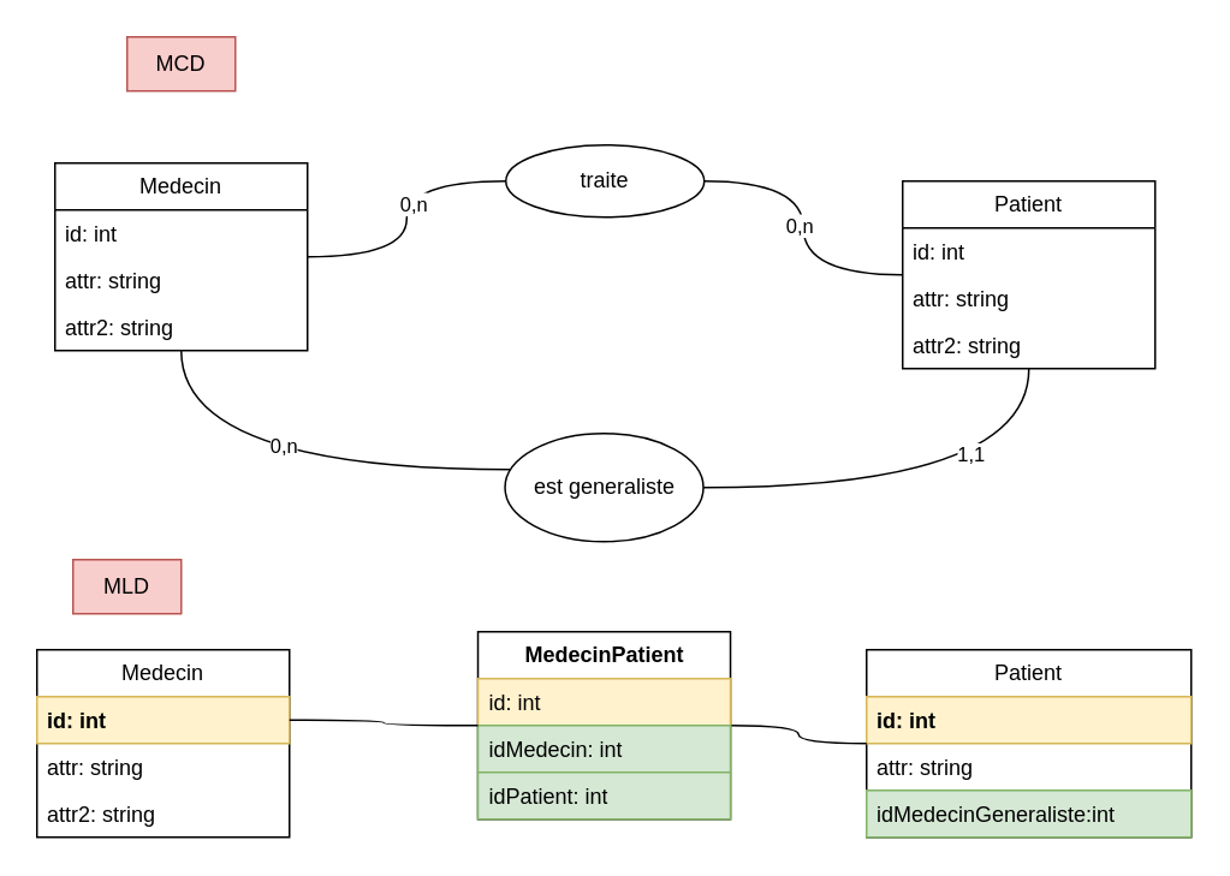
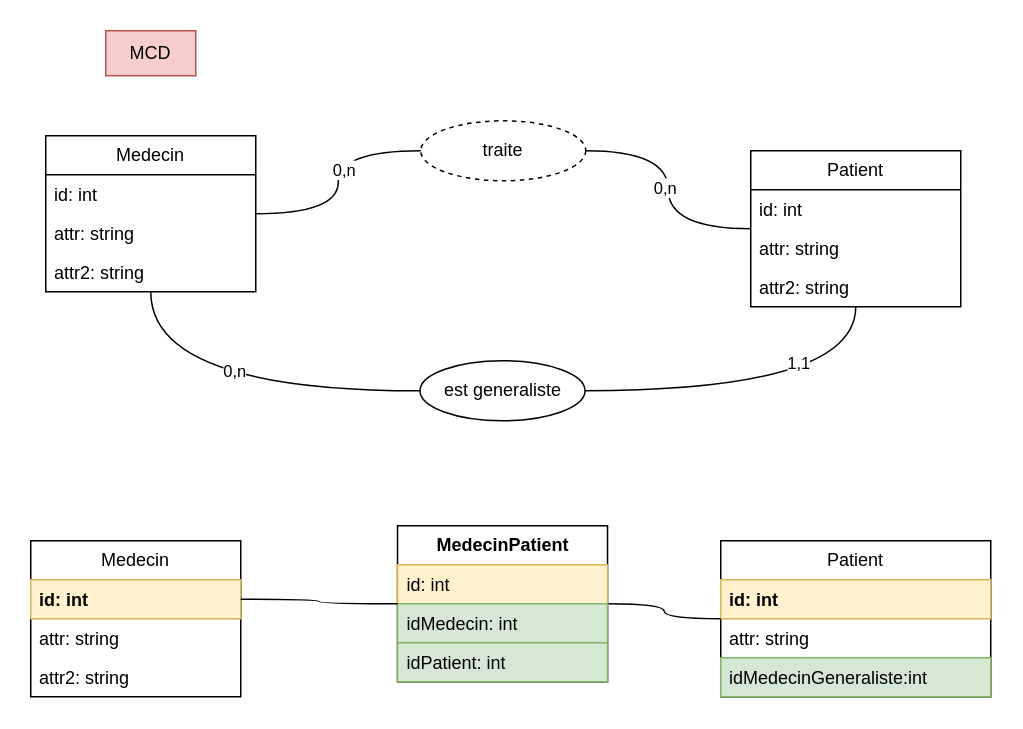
  <mxCell id="0" />
  <mxCell id="1" parent="0" />
  <mxCell id="2" value="Medecin" style="swimlane;fontStyle=0;childLayout=stackLayout;horizontal=1;startSize=26;fillColor=none;horizontalStack=0;resizeParent=1;resizeParentMax=0;resizeLast=0;collapsible=1;marginBottom=0;whiteSpace=wrap;html=1;" vertex="1" parent="1"><mxGeometry x="30" y="90" width="140" height="104" as="geometry" /></mxCell>
  <mxCell id="3" value="id: int" style="text;strokeColor=none;fillColor=none;align=left;verticalAlign=top;spacingLeft=4;spacingRight=4;overflow=hidden;rotatable=0;points=[[0,0.5],[1,0.5]];portConstraint=eastwest;whiteSpace=wrap;html=1;" vertex="1" parent="2"><mxGeometry y="26" width="140" height="26" as="geometry" /></mxCell>
  <mxCell id="4" value="attr: string" style="text;strokeColor=none;fillColor=none;align=left;verticalAlign=top;spacingLeft=4;spacingRight=4;overflow=hidden;rotatable=0;points=[[0,0.5],[1,0.5]];portConstraint=eastwest;whiteSpace=wrap;html=1;" vertex="1" parent="2"><mxGeometry y="52" width="140" height="26" as="geometry" /></mxCell>
  <mxCell id="5" value="attr2: string" style="text;strokeColor=none;fillColor=none;align=left;verticalAlign=top;spacingLeft=4;spacingRight=4;overflow=hidden;rotatable=0;points=[[0,0.5],[1,0.5]];portConstraint=eastwest;whiteSpace=wrap;html=1;" vertex="1" parent="2"><mxGeometry y="78" width="140" height="26" as="geometry" /></mxCell>
- <mxCell id="6" value="traite" style="ellipse;whiteSpace=wrap;html=1;" vertex="1" parent="1"><mxGeometry x="280" y="80" width="110" height="40" as="geometry" /></mxCell>
+ <mxCell id="6" value="traite" style="ellipse;whiteSpace=wrap;html=1;dashed=1;" vertex="1" parent="1"><mxGeometry x="280" y="80" width="110" height="40" as="geometry" /></mxCell>
  <mxCell id="7" style="edgeStyle=orthogonalEdgeStyle;rounded=0;orthogonalLoop=1;jettySize=auto;html=1;endArrow=none;startFill=0;curved=1;" edge="1" parent="1" source="2" target="6"><mxGeometry relative="1" as="geometry"><mxPoint x="290" y="-90" as="sourcePoint" /></mxGeometry></mxCell>
  <mxCell id="8" value="0,n" style="edgeLabel;html=1;align=center;verticalAlign=middle;resizable=0;points=[];" vertex="1" connectable="0" parent="7"><mxGeometry x="0.124" y="-3" relative="1" as="geometry"><mxPoint as="offset" /></mxGeometry></mxCell>
  <mxCell id="9" value="Patient" style="swimlane;fontStyle=0;childLayout=stackLayout;horizontal=1;startSize=26;fillColor=none;horizontalStack=0;resizeParent=1;resizeParentMax=0;resizeLast=0;collapsible=1;marginBottom=0;whiteSpace=wrap;html=1;" vertex="1" parent="1"><mxGeometry x="500" y="100" width="140" height="104" as="geometry" /></mxCell>
  <mxCell id="10" value="id: int" style="text;strokeColor=none;fillColor=none;align=left;verticalAlign=top;spacingLeft=4;spacingRight=4;overflow=hidden;rotatable=0;points=[[0,0.5],[1,0.5]];portConstraint=eastwest;whiteSpace=wrap;html=1;" vertex="1" parent="9"><mxGeometry y="26" width="140" height="26" as="geometry" /></mxCell>
  <mxCell id="11" value="attr: string" style="text;strokeColor=none;fillColor=none;align=left;verticalAlign=top;spacingLeft=4;spacingRight=4;overflow=hidden;rotatable=0;points=[[0,0.5],[1,0.5]];portConstraint=eastwest;whiteSpace=wrap;html=1;" vertex="1" parent="9"><mxGeometry y="52" width="140" height="26" as="geometry" /></mxCell>
  <mxCell id="12" value="attr2: string" style="text;strokeColor=none;fillColor=none;align=left;verticalAlign=top;spacingLeft=4;spacingRight=4;overflow=hidden;rotatable=0;points=[[0,0.5],[1,0.5]];portConstraint=eastwest;whiteSpace=wrap;html=1;" vertex="1" parent="9"><mxGeometry y="78" width="140" height="26" as="geometry" /></mxCell>
  <mxCell id="13" style="edgeStyle=orthogonalEdgeStyle;rounded=0;orthogonalLoop=1;jettySize=auto;html=1;endArrow=none;startFill=0;curved=1;" edge="1" parent="1" source="6" target="9"><mxGeometry relative="1" as="geometry"><mxPoint x="360" y="132" as="sourcePoint" /><mxPoint x="470" y="90" as="targetPoint" /></mxGeometry></mxCell>
  <mxCell id="14" value="0,n" style="edgeLabel;html=1;align=center;verticalAlign=middle;resizable=0;points=[];" vertex="1" connectable="0" parent="13"><mxGeometry x="-0.024" y="-3" relative="1" as="geometry"><mxPoint as="offset" /></mxGeometry></mxCell>
- <mxCell id="15" value="est generaliste" style="ellipse;whiteSpace=wrap;html=1;" vertex="1" parent="1"><mxGeometry x="279.52" y="240" width="110" height="60" as="geometry" /></mxCell>
+ <mxCell id="15" value="est generaliste" style="ellipse;whiteSpace=wrap;html=1;" vertex="1" parent="1"><mxGeometry x="279.52" y="240" width="110" height="40" as="geometry" /></mxCell>
  <mxCell id="16" style="edgeStyle=orthogonalEdgeStyle;rounded=0;orthogonalLoop=1;jettySize=auto;html=1;endArrow=none;startFill=0;curved=1;" edge="1" parent="1" target="15" source="2"><mxGeometry relative="1" as="geometry"><mxPoint x="169.52" y="302" as="sourcePoint" /><Array as="points"><mxPoint x="100" y="260" /></Array></mxGeometry></mxCell>
  <mxCell id="17" value="0,n" style="edgeLabel;html=1;align=center;verticalAlign=middle;resizable=0;points=[];" vertex="1" connectable="0" parent="16"><mxGeometry x="-0.018" y="14" relative="1" as="geometry"><mxPoint as="offset" /></mxGeometry></mxCell>
  <mxCell id="18" style="edgeStyle=orthogonalEdgeStyle;rounded=0;orthogonalLoop=1;jettySize=auto;html=1;endArrow=none;startFill=0;curved=1;" edge="1" parent="1" source="15" target="9"><mxGeometry relative="1" as="geometry"><mxPoint x="359.52" y="292" as="sourcePoint" /><mxPoint x="499.52" y="312" as="targetPoint" /></mxGeometry></mxCell>
  <mxCell id="19" value="1,1" style="edgeLabel;html=1;align=center;verticalAlign=middle;resizable=0;points=[];" vertex="1" connectable="0" parent="18"><mxGeometry x="0.204" y="19" relative="1" as="geometry"><mxPoint as="offset" /></mxGeometry></mxCell>
  <mxCell id="20" value="Medecin" style="swimlane;fontStyle=0;childLayout=stackLayout;horizontal=1;startSize=26;fillColor=none;horizontalStack=0;resizeParent=1;resizeParentMax=0;resizeLast=0;collapsible=1;marginBottom=0;whiteSpace=wrap;html=1;" vertex="1" parent="1"><mxGeometry x="20" y="360" width="140" height="104" as="geometry" /></mxCell>
  <mxCell id="21" value="id: int" style="text;strokeColor=#d6b656;fillColor=#fff2cc;align=left;verticalAlign=top;spacingLeft=4;spacingRight=4;overflow=hidden;rotatable=0;points=[[0,0.5],[1,0.5]];portConstraint=eastwest;whiteSpace=wrap;html=1;fontStyle=1" vertex="1" parent="20"><mxGeometry y="26" width="140" height="26" as="geometry" /></mxCell>
  <mxCell id="22" value="attr: string" style="text;strokeColor=none;fillColor=none;align=left;verticalAlign=top;spacingLeft=4;spacingRight=4;overflow=hidden;rotatable=0;points=[[0,0.5],[1,0.5]];portConstraint=eastwest;whiteSpace=wrap;html=1;" vertex="1" parent="20"><mxGeometry y="52" width="140" height="26" as="geometry" /></mxCell>
  <mxCell id="23" value="attr2: string" style="text;strokeColor=none;fillColor=none;align=left;verticalAlign=top;spacingLeft=4;spacingRight=4;overflow=hidden;rotatable=0;points=[[0,0.5],[1,0.5]];portConstraint=eastwest;whiteSpace=wrap;html=1;" vertex="1" parent="20"><mxGeometry y="78" width="140" height="26" as="geometry" /></mxCell>
  <mxCell id="24" value="Patient" style="swimlane;fontStyle=0;childLayout=stackLayout;horizontal=1;startSize=26;fillColor=none;horizontalStack=0;resizeParent=1;resizeParentMax=0;resizeLast=0;collapsible=1;marginBottom=0;whiteSpace=wrap;html=1;" vertex="1" parent="1"><mxGeometry x="480" y="360" width="180" height="104" as="geometry" /></mxCell>
  <mxCell id="25" value="id: int" style="text;strokeColor=#d6b656;fillColor=#fff2cc;align=left;verticalAlign=top;spacingLeft=4;spacingRight=4;overflow=hidden;rotatable=0;points=[[0,0.5],[1,0.5]];portConstraint=eastwest;whiteSpace=wrap;html=1;fontStyle=1" vertex="1" parent="24"><mxGeometry y="26" width="180" height="26" as="geometry" /></mxCell>
  <mxCell id="26" value="attr: string" style="text;strokeColor=none;fillColor=none;align=left;verticalAlign=top;spacingLeft=4;spacingRight=4;overflow=hidden;rotatable=0;points=[[0,0.5],[1,0.5]];portConstraint=eastwest;whiteSpace=wrap;html=1;" vertex="1" parent="24"><mxGeometry y="52" width="180" height="26" as="geometry" /></mxCell>
  <mxCell id="27" value="idMedecinGeneraliste:int" style="text;strokeColor=#82b366;fillColor=#d5e8d4;align=left;verticalAlign=top;spacingLeft=4;spacingRight=4;overflow=hidden;rotatable=0;points=[[0,0.5],[1,0.5]];portConstraint=eastwest;whiteSpace=wrap;html=1;" vertex="1" parent="24"><mxGeometry y="78" width="180" height="26" as="geometry" /></mxCell>
  <mxCell id="28" value="MCD" style="text;html=1;align=center;verticalAlign=middle;whiteSpace=wrap;rounded=0;fillColor=#f8cecc;strokeColor=#b85450;" vertex="1" parent="1"><mxGeometry x="70" y="20" width="60" height="30" as="geometry" /></mxCell>
- <mxCell id="29" value="MLD" style="text;html=1;align=center;verticalAlign=middle;whiteSpace=wrap;rounded=0;fillColor=#f8cecc;strokeColor=#b85450;" vertex="1" parent="1"><mxGeometry x="40" y="310" width="60" height="30" as="geometry" /></mxCell>
  <mxCell id="30" style="edgeStyle=orthogonalEdgeStyle;rounded=0;orthogonalLoop=1;jettySize=auto;html=1;endArrow=none;startFill=0;curved=1;" edge="1" parent="1" source="31" target="24"><mxGeometry relative="1" as="geometry" /></mxCell>
  <mxCell id="31" value="MedecinPatient" style="swimlane;fontStyle=1;childLayout=stackLayout;horizontal=1;startSize=26;fillColor=none;horizontalStack=0;resizeParent=1;resizeParentMax=0;resizeLast=0;collapsible=1;marginBottom=0;whiteSpace=wrap;html=1;" vertex="1" parent="1"><mxGeometry x="264.52" y="350" width="140" height="104" as="geometry" /></mxCell>
  <mxCell id="32" value="id: int" style="text;strokeColor=#d6b656;fillColor=#fff2cc;align=left;verticalAlign=top;spacingLeft=4;spacingRight=4;overflow=hidden;rotatable=0;points=[[0,0.5],[1,0.5]];portConstraint=eastwest;whiteSpace=wrap;html=1;" vertex="1" parent="31"><mxGeometry y="26" width="140" height="26" as="geometry" /></mxCell>
  <mxCell id="33" value="idMedecin: int" style="text;strokeColor=#82b366;fillColor=#d5e8d4;align=left;verticalAlign=top;spacingLeft=4;spacingRight=4;overflow=hidden;rotatable=0;points=[[0,0.5],[1,0.5]];portConstraint=eastwest;whiteSpace=wrap;html=1;" vertex="1" parent="31"><mxGeometry y="52" width="140" height="26" as="geometry" /></mxCell>
  <mxCell id="34" value="idPatient: int" style="text;strokeColor=#82b366;fillColor=#d5e8d4;align=left;verticalAlign=top;spacingLeft=4;spacingRight=4;overflow=hidden;rotatable=0;points=[[0,0.5],[1,0.5]];portConstraint=eastwest;whiteSpace=wrap;html=1;" vertex="1" parent="31"><mxGeometry y="78" width="140" height="26" as="geometry" /></mxCell>
  <mxCell id="35" style="edgeStyle=orthogonalEdgeStyle;rounded=0;orthogonalLoop=1;jettySize=auto;html=1;endArrow=none;startFill=0;curved=1;" edge="1" parent="1" source="21" target="31"><mxGeometry relative="1" as="geometry" /></mxCell>
